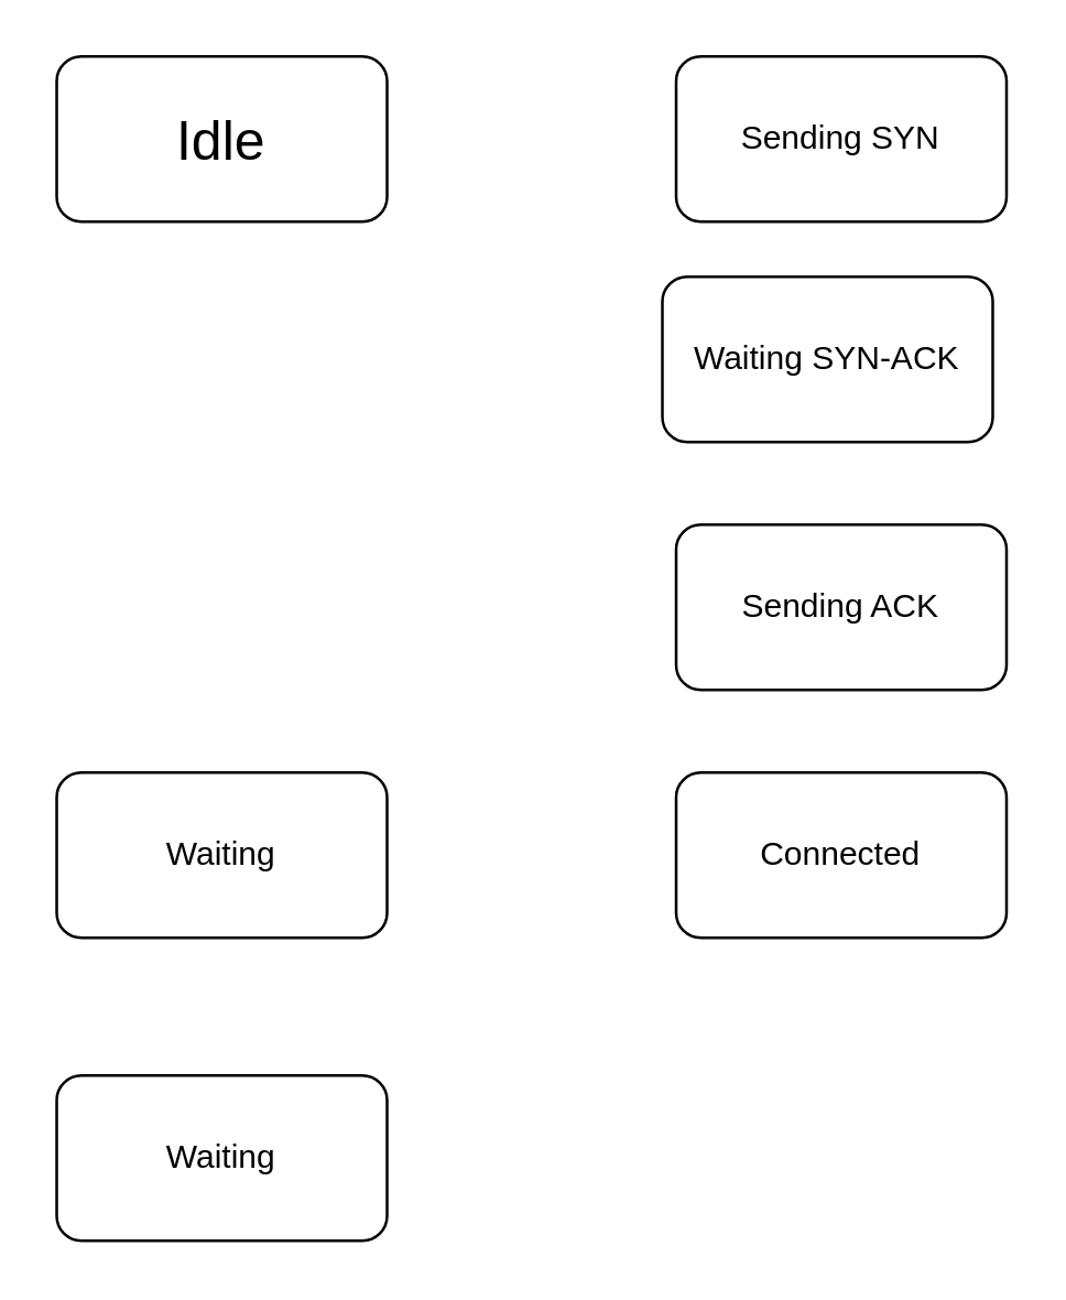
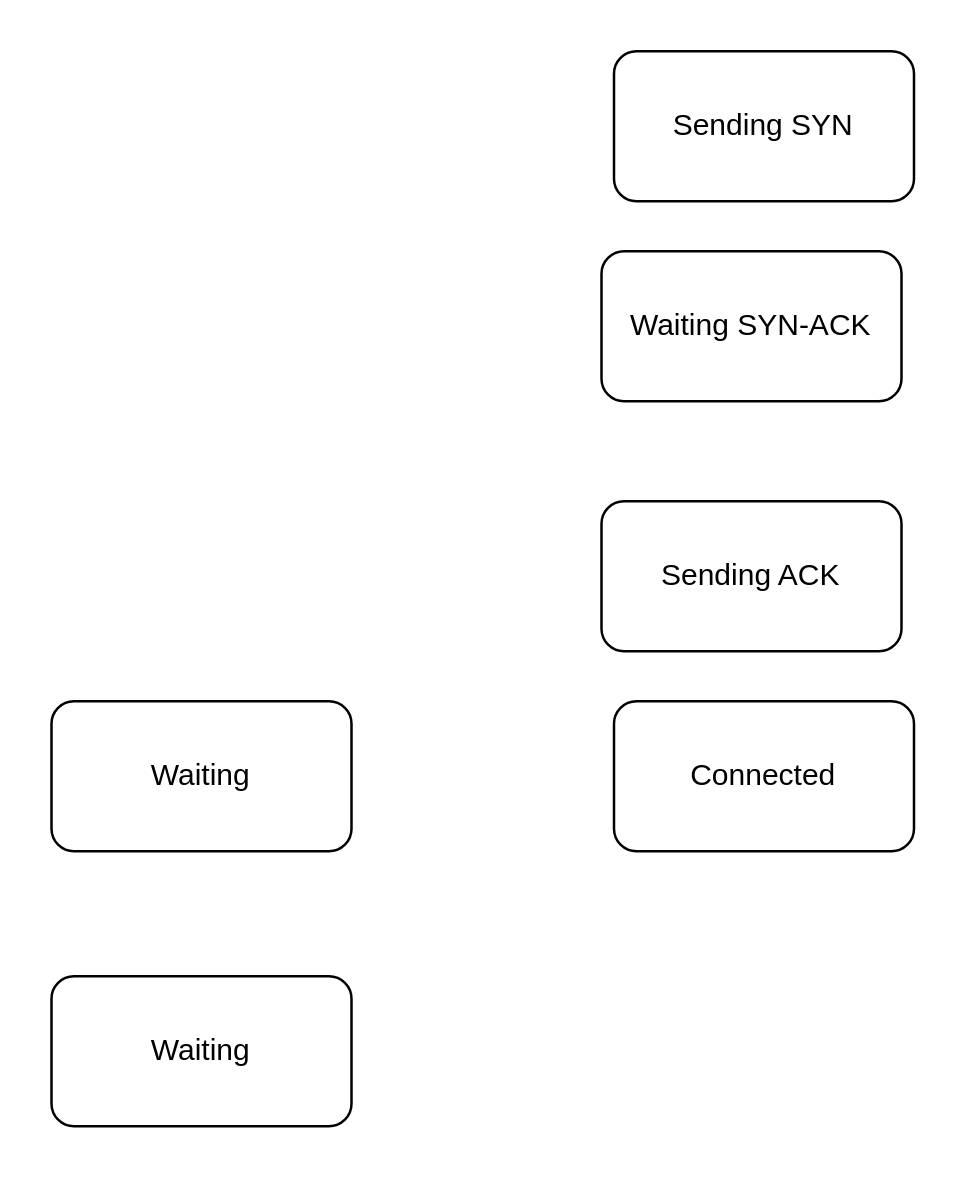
  <mxCell id="0" />
  <mxCell id="1" parent="0" />
- <mxCell id="2" value="&lt;font style=&quot;font-size: 20px;&quot;&gt;Idle&lt;/font&gt;" style="rounded=1;whiteSpace=wrap;html=1;" vertex="1" parent="1"><mxGeometry x="20" y="20" width="120" height="60" as="geometry" /></mxCell>
  <mxCell id="3" value="Sending SYN" style="rounded=1;whiteSpace=wrap;html=1;" vertex="1" parent="1"><mxGeometry x="245" y="20" width="120" height="60" as="geometry" /></mxCell>
  <mxCell id="4" value="Waiting SYN-ACK" style="rounded=1;whiteSpace=wrap;html=1;" vertex="1" parent="1"><mxGeometry x="240" y="100" width="120" height="60" as="geometry" /></mxCell>
- <mxCell id="5" value="Sending ACK" style="rounded=1;whiteSpace=wrap;html=1;" vertex="1" parent="1"><mxGeometry x="245" y="190" width="120" height="60" as="geometry" /></mxCell>
+ <mxCell id="5" value="Sending ACK" style="rounded=1;whiteSpace=wrap;html=1;" vertex="1" parent="1"><mxGeometry x="240" y="200" width="120" height="60" as="geometry" /></mxCell>
  <mxCell id="6" value="Connected" style="rounded=1;whiteSpace=wrap;html=1;" vertex="1" parent="1"><mxGeometry x="245" y="280" width="120" height="60" as="geometry" /></mxCell>
  <mxCell id="7" value="Waiting" style="rounded=1;whiteSpace=wrap;html=1;" vertex="1" parent="1"><mxGeometry x="20" y="280" width="120" height="60" as="geometry" /></mxCell>
  <mxCell id="8" value="Waiting" style="rounded=1;whiteSpace=wrap;html=1;" vertex="1" parent="1"><mxGeometry x="20" y="390" width="120" height="60" as="geometry" /></mxCell>
